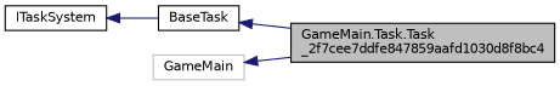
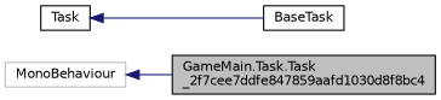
  digraph {
    rankdir=LR
    node [color=black fillcolor=white fontname=Helvetica fontsize=10 shape=record style=filled]
    edge [color=midnightblue dir=back fontname=Helvetica fontsize=10 labelfontname=Helvetica labelfontsize=10 style=solid]
    n1 [fillcolor=grey75 fontcolor=black height=0.2 label="GameMain.Task.Task\l_2f7cee7ddfe847859aafd1030d8f8bc4" width=0.4]
    n2 [height=0.2 label=BaseTask width=0.4]
-   n3 [color=grey75 height=0.2 label=GameMain width=0.4]
-   n4 [height=0.2 label=ITaskSystem width=0.4]
-   n2 -> n1
+   n3 [color=grey75 height=0.2 label=MonoBehaviour width=0.4]
+   n4 [height=0.2 label=Task width=0.4]
    n3 -> n1
    n4 -> n2
  }
